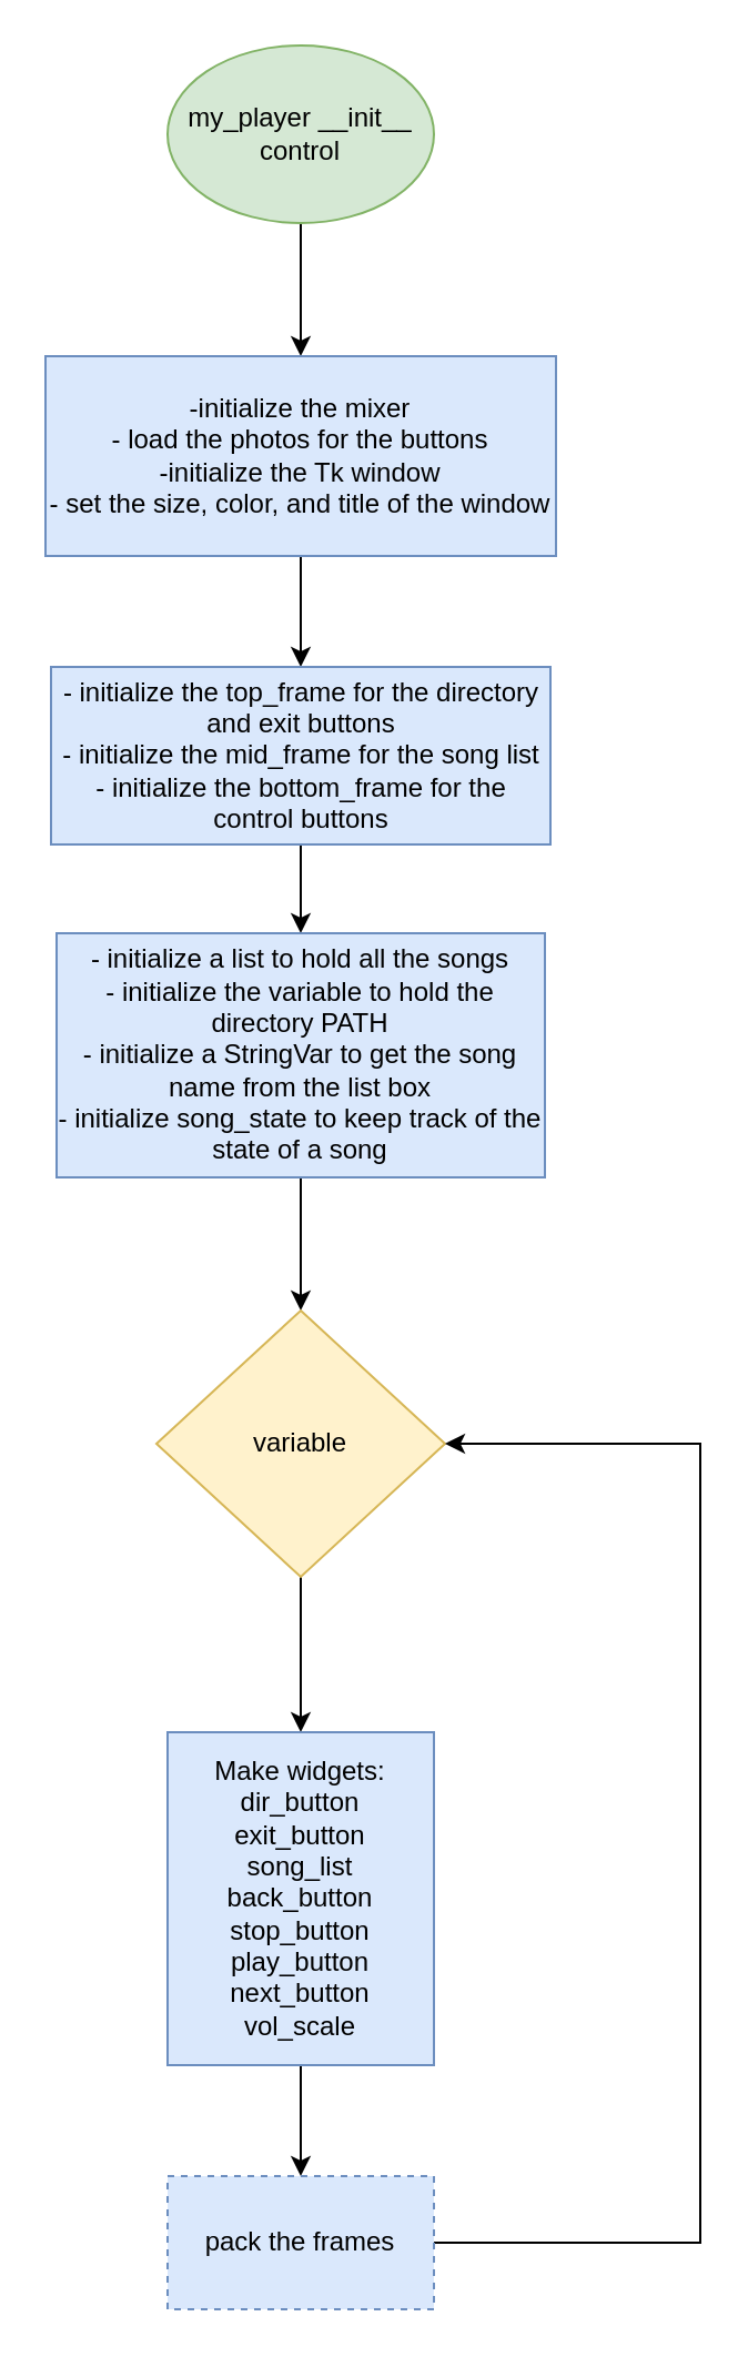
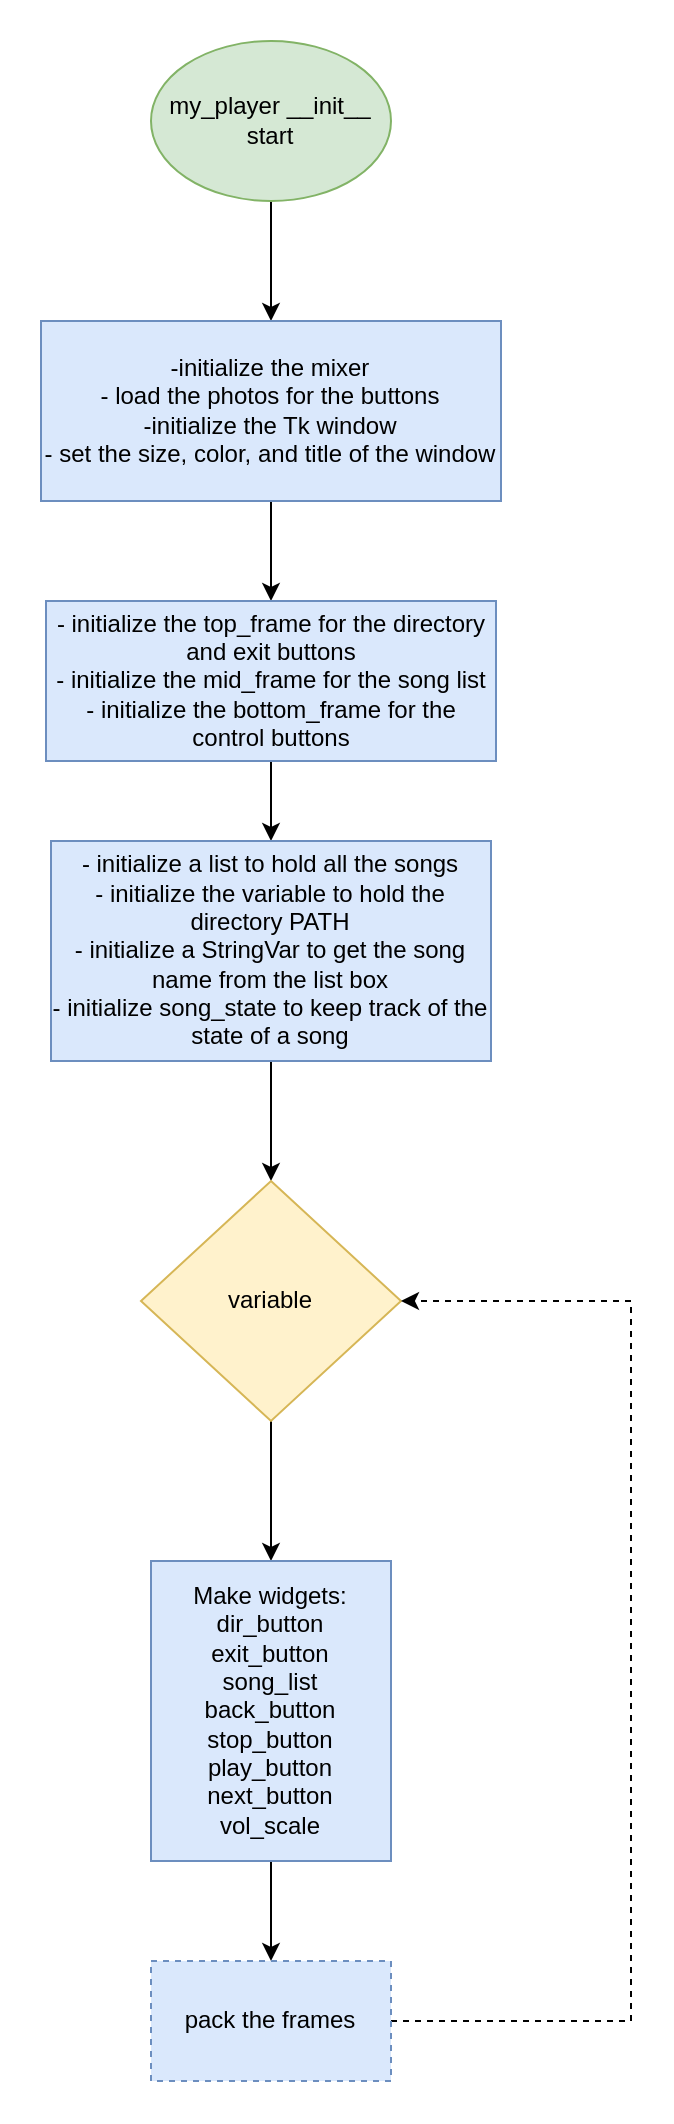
  <mxCell id="0" />
  <mxCell id="1" parent="0" />
  <mxCell id="2" value="" style="edgeStyle=orthogonalEdgeStyle;rounded=0;orthogonalLoop=1;jettySize=auto;html=1;" edge="1" parent="1" source="3" target="5"><mxGeometry relative="1" as="geometry" /></mxCell>
- <mxCell id="3" value="my_player __init__ control" style="ellipse;whiteSpace=wrap;html=1;fillColor=#d5e8d4;strokeColor=#82b366;" vertex="1" parent="1"><mxGeometry x="75" y="20" width="120" height="80" as="geometry" /></mxCell>
+ <mxCell id="3" value="my_player __init__ start" style="ellipse;whiteSpace=wrap;html=1;fillColor=#d5e8d4;strokeColor=#82b366;" vertex="1" parent="1"><mxGeometry x="75" y="20" width="120" height="80" as="geometry" /></mxCell>
  <mxCell id="4" value="" style="edgeStyle=orthogonalEdgeStyle;rounded=0;orthogonalLoop=1;jettySize=auto;html=1;" edge="1" parent="1" source="5" target="7"><mxGeometry relative="1" as="geometry" /></mxCell>
  <mxCell id="5" value="-initialize the mixer&lt;br&gt;- load the photos for the buttons&lt;br&gt;-initialize the Tk window&lt;br&gt;- set the size, color, and title of the window" style="rounded=0;whiteSpace=wrap;html=1;fillColor=#dae8fc;strokeColor=#6c8ebf;" vertex="1" parent="1"><mxGeometry x="20" y="160" width="230" height="90" as="geometry" /></mxCell>
  <mxCell id="6" value="" style="edgeStyle=orthogonalEdgeStyle;rounded=0;orthogonalLoop=1;jettySize=auto;html=1;" edge="1" parent="1" source="7" target="9"><mxGeometry relative="1" as="geometry" /></mxCell>
  <mxCell id="7" value="- initialize the top_frame for the directory and exit buttons&lt;br&gt;- initialize the mid_frame for the song list&lt;br&gt;- initialize the bottom_frame for the control buttons" style="rounded=0;whiteSpace=wrap;html=1;fillColor=#dae8fc;strokeColor=#6c8ebf;" vertex="1" parent="1"><mxGeometry x="22.5" y="300" width="225" height="80" as="geometry" /></mxCell>
  <mxCell id="8" value="" style="edgeStyle=orthogonalEdgeStyle;rounded=0;orthogonalLoop=1;jettySize=auto;html=1;" edge="1" parent="1" source="9" target="11"><mxGeometry relative="1" as="geometry" /></mxCell>
  <mxCell id="9" value="- initialize a list to hold all the songs&lt;br&gt;- initialize the variable to hold the directory PATH&lt;br&gt;- initialize a StringVar to get the song name from the list box&lt;br&gt;- initialize song_state to keep track of the state of a song" style="rounded=0;whiteSpace=wrap;html=1;fillColor=#dae8fc;strokeColor=#6c8ebf;" vertex="1" parent="1"><mxGeometry x="25" y="420" width="220" height="110" as="geometry" /></mxCell>
  <mxCell id="10" value="" style="edgeStyle=orthogonalEdgeStyle;rounded=0;orthogonalLoop=1;jettySize=auto;html=1;" edge="1" parent="1" source="11" target="13"><mxGeometry relative="1" as="geometry" /></mxCell>
  <mxCell id="11" value="variable" style="rhombus;whiteSpace=wrap;html=1;fillColor=#fff2cc;strokeColor=#d6b656;" vertex="1" parent="1"><mxGeometry x="70" y="590" width="130" height="120" as="geometry" /></mxCell>
  <mxCell id="12" value="" style="edgeStyle=orthogonalEdgeStyle;rounded=0;orthogonalLoop=1;jettySize=auto;html=1;" edge="1" parent="1" source="13" target="15"><mxGeometry relative="1" as="geometry" /></mxCell>
  <mxCell id="13" value="Make widgets:&lt;br&gt;dir_button&lt;br&gt;exit_button&lt;br&gt;song_list&lt;br&gt;back_button&lt;br&gt;stop_button&lt;br&gt;play_button&lt;br&gt;next_button&lt;br&gt;vol_scale" style="rounded=0;whiteSpace=wrap;html=1;fillColor=#dae8fc;strokeColor=#6c8ebf;" vertex="1" parent="1"><mxGeometry x="75" y="780" width="120" height="150" as="geometry" /></mxCell>
- <mxCell id="14" style="edgeStyle=orthogonalEdgeStyle;rounded=0;orthogonalLoop=1;jettySize=auto;html=1;exitX=1;exitY=0.5;exitDx=0;exitDy=0;entryX=1;entryY=0.5;entryDx=0;entryDy=0;" edge="1" parent="1" source="15" target="11"><mxGeometry relative="1" as="geometry"><Array as="points"><mxPoint x="315" y="1010" /><mxPoint x="315" y="650" /></Array></mxGeometry></mxCell>
+ <mxCell id="14" style="edgeStyle=orthogonalEdgeStyle;rounded=0;orthogonalLoop=1;jettySize=auto;html=1;exitX=1;exitY=0.5;exitDx=0;exitDy=0;entryX=1;entryY=0.5;entryDx=0;entryDy=0;dashed=1;" edge="1" parent="1" source="15" target="11"><mxGeometry relative="1" as="geometry"><Array as="points"><mxPoint x="315" y="1010" /><mxPoint x="315" y="650" /></Array></mxGeometry></mxCell>
  <mxCell id="15" value="pack the frames" style="rounded=0;whiteSpace=wrap;html=1;fillColor=#dae8fc;strokeColor=#6c8ebf;dashed=1;" vertex="1" parent="1"><mxGeometry x="75" y="980" width="120" height="60" as="geometry" /></mxCell>
